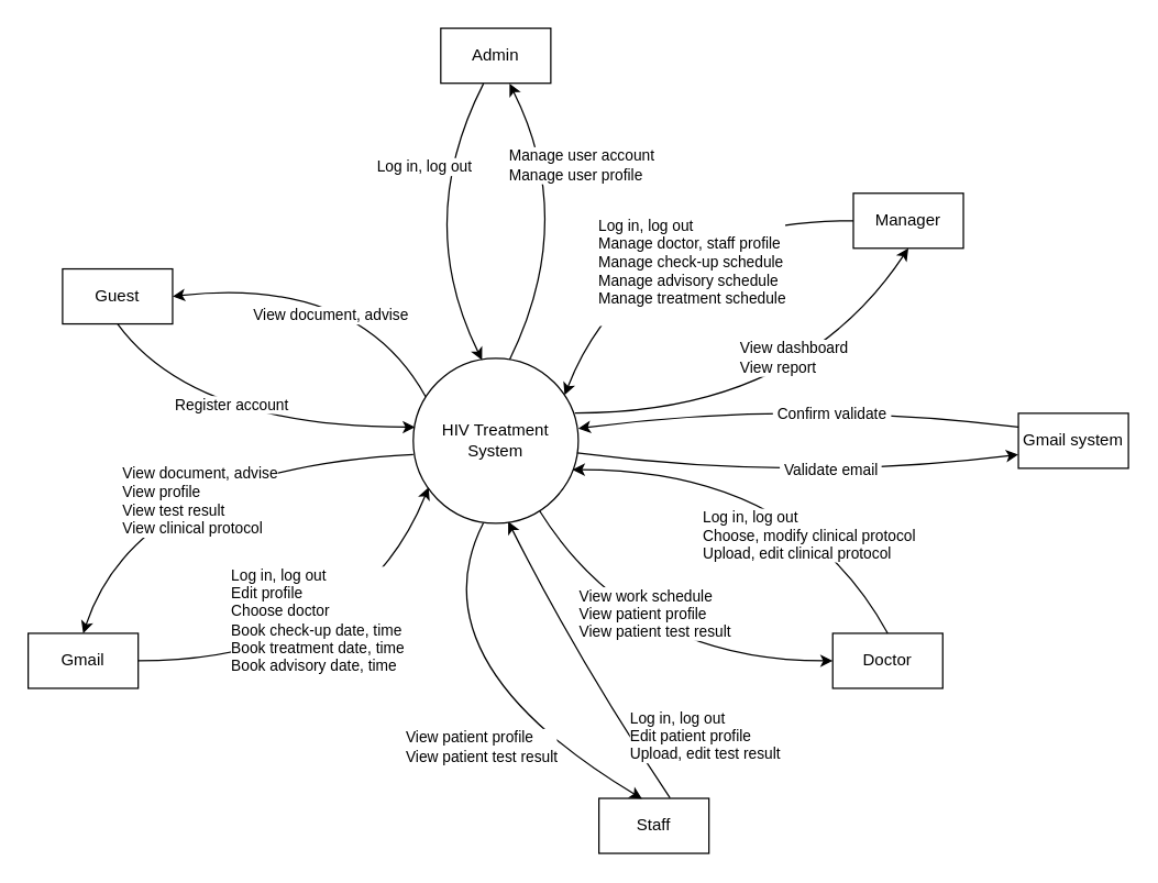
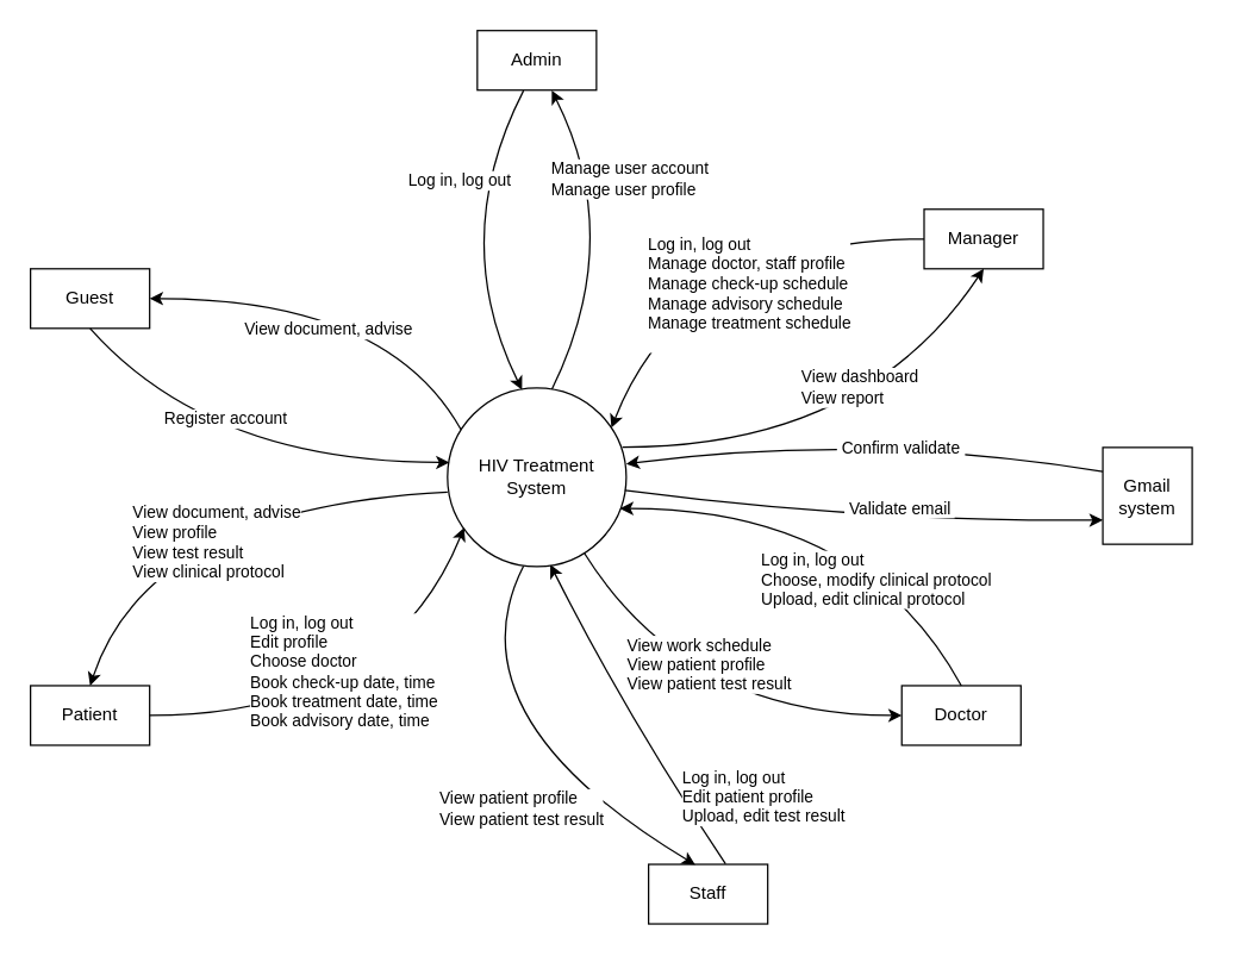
  <mxCell id="0" />
  <mxCell id="1" parent="0" />
  <mxCell id="2" value="" style="endArrow=classic;html=1;rounded=0;exitX=0.581;exitY=0.014;exitDx=0;exitDy=0;entryX=0.625;entryY=1.008;entryDx=0;entryDy=0;exitPerimeter=0;entryPerimeter=0;curved=1;" parent="1" source="11" target="10" edge="1"><mxGeometry width="50" height="50" relative="1" as="geometry"><mxPoint x="410" y="170" as="sourcePoint" /><mxPoint x="410" y="434" as="targetPoint" /><Array as="points"><mxPoint x="420" y="160" /></Array></mxGeometry></mxCell>
  <mxCell id="3" value="&lt;div&gt;&lt;span style=&quot;&quot;&gt;Manage user account&lt;/span&gt;&lt;/div&gt;&lt;div&gt;&lt;span style=&quot;&quot;&gt;Manage user profile&amp;nbsp;&lt;/span&gt;&lt;/div&gt;" style="edgeLabel;html=1;align=left;verticalAlign=middle;resizable=0;points=[];" parent="2" vertex="1" connectable="0"><mxGeometry x="0.661" relative="1" as="geometry"><mxPoint x="-19" y="25" as="offset" /></mxGeometry></mxCell>
  <mxCell id="4" value="" style="endArrow=classic;html=1;rounded=0;exitX=0.646;exitY=-0.008;exitDx=0;exitDy=0;entryX=0.575;entryY=0.989;entryDx=0;entryDy=0;entryPerimeter=0;exitPerimeter=0;curved=1;" parent="1" source="7" target="11" edge="1"><mxGeometry width="50" height="50" relative="1" as="geometry"><mxPoint x="420" y="490" as="sourcePoint" /><mxPoint x="470" y="440" as="targetPoint" /><Array as="points"><mxPoint x="420" y="480" /></Array></mxGeometry></mxCell>
- <mxCell id="5" value="Guest" style="rounded=0;whiteSpace=wrap;html=1;" parent="1" vertex="1"><mxGeometry x="45" y="195" width="80" height="40" as="geometry" /></mxCell>
- <mxCell id="6" value="Gmail" style="rounded=0;whiteSpace=wrap;html=1;" parent="1" vertex="1"><mxGeometry x="20" y="460" width="80" height="40" as="geometry" /></mxCell>
+ <mxCell id="5" value="Guest" style="rounded=0;whiteSpace=wrap;html=1;" parent="1" vertex="1"><mxGeometry x="20" y="180" width="80" height="40" as="geometry" /></mxCell>
+ <mxCell id="6" value="Patient" style="rounded=0;whiteSpace=wrap;html=1;" parent="1" vertex="1"><mxGeometry x="20" y="460" width="80" height="40" as="geometry" /></mxCell>
  <mxCell id="7" value="Staff" style="rounded=0;whiteSpace=wrap;html=1;" parent="1" vertex="1"><mxGeometry x="435" y="580" width="80" height="40" as="geometry" /></mxCell>
  <mxCell id="8" value="Doctor" style="rounded=0;whiteSpace=wrap;html=1;" parent="1" vertex="1"><mxGeometry x="605" y="460" width="80" height="40" as="geometry" /></mxCell>
  <mxCell id="9" value="Manager" style="rounded=0;whiteSpace=wrap;html=1;" parent="1" vertex="1"><mxGeometry x="620" y="140" width="80" height="40" as="geometry" /></mxCell>
  <mxCell id="10" value="Admin" style="rounded=0;whiteSpace=wrap;html=1;" parent="1" vertex="1"><mxGeometry x="320" y="20" width="80" height="40" as="geometry" /></mxCell>
  <mxCell id="11" value="HIV Treatment System" style="ellipse;whiteSpace=wrap;html=1;aspect=fixed;" parent="1" vertex="1"><mxGeometry x="300" y="260" width="120" height="120" as="geometry" /></mxCell>
  <mxCell id="12" value="" style="endArrow=classic;html=1;rounded=0;exitX=0;exitY=0.583;exitDx=0;exitDy=0;entryX=0.5;entryY=0;entryDx=0;entryDy=0;exitPerimeter=0;curved=1;" parent="1" source="11" target="6" edge="1"><mxGeometry width="50" height="50" relative="1" as="geometry"><mxPoint x="290" y="400" as="sourcePoint" /><mxPoint x="140" y="370" as="targetPoint" /><Array as="points"><mxPoint x="100" y="340" /></Array></mxGeometry></mxCell>
  <mxCell id="13" value="&lt;span style=&quot;text-align: center;&quot;&gt;View document,&lt;/span&gt;&lt;span style=&quot;color: light-dark(rgb(0, 0, 0), rgb(255, 255, 255)); text-align: center;&quot;&gt;&amp;nbsp;advise&lt;/span&gt;&lt;div&gt;View profile&lt;/div&gt;&lt;div&gt;View test result&lt;div&gt;View clinical protocol&lt;/div&gt;&lt;/div&gt;" style="edgeLabel;html=1;align=left;verticalAlign=middle;resizable=0;points=[];" parent="12" vertex="1" connectable="0"><mxGeometry x="0.274" y="-2" relative="1" as="geometry"><mxPoint x="-9" y="17" as="offset" /></mxGeometry></mxCell>
  <mxCell id="14" value="" style="endArrow=classic;html=1;rounded=0;entryX=0.5;entryY=1;entryDx=0;entryDy=0;exitX=0.979;exitY=0.331;exitDx=0;exitDy=0;exitPerimeter=0;strokeColor=default;curved=1;" parent="1" source="11" target="9" edge="1"><mxGeometry width="50" height="50" relative="1" as="geometry"><mxPoint x="450" y="300" as="sourcePoint" /><mxPoint x="560" y="190" as="targetPoint" /><Array as="points"><mxPoint x="580" y="300" /></Array></mxGeometry></mxCell>
  <mxCell id="15" value="View dashboard&amp;nbsp;&lt;div&gt;View report&lt;/div&gt;" style="edgeLabel;html=1;align=left;verticalAlign=middle;resizable=0;points=[];labelBorderColor=none;" parent="14" vertex="1" connectable="0"><mxGeometry x="0.42" y="-1" relative="1" as="geometry"><mxPoint x="-76" y="5" as="offset" /></mxGeometry></mxCell>
  <mxCell id="16" style="rounded=0;orthogonalLoop=1;jettySize=auto;html=1;entryX=0;entryY=0.5;entryDx=0;entryDy=0;curved=1;" parent="1" source="11" target="8" edge="1"><mxGeometry relative="1" as="geometry"><Array as="points"><mxPoint x="460" y="480" /></Array><mxPoint x="378.5" y="347.4" as="sourcePoint" /><mxPoint x="570" y="360" as="targetPoint" /></mxGeometry></mxCell>
  <mxCell id="17" value="View work schedule&lt;div&gt;View patient profile&lt;/div&gt;&lt;div&gt;&lt;div&gt;View patient test result&lt;/div&gt;&lt;/div&gt;" style="edgeLabel;html=1;align=left;verticalAlign=middle;resizable=0;points=[];" parent="16" vertex="1" connectable="0"><mxGeometry x="0.014" y="1" relative="1" as="geometry"><mxPoint x="-51" y="-34" as="offset" /></mxGeometry></mxCell>
  <mxCell id="18" value="" style="endArrow=classic;html=1;rounded=0;exitX=0.5;exitY=1;exitDx=0;exitDy=0;entryX=0.011;entryY=0.417;entryDx=0;entryDy=0;entryPerimeter=0;curved=1;" parent="1" source="5" target="11" edge="1"><mxGeometry width="50" height="50" relative="1" as="geometry"><mxPoint x="294" y="326" as="sourcePoint" /><mxPoint x="300" y="270" as="targetPoint" /><Array as="points"><mxPoint x="140" y="310" /></Array></mxGeometry></mxCell>
  <mxCell id="19" value="Register account" style="edgeLabel;html=1;align=center;verticalAlign=middle;resizable=0;points=[];" parent="18" vertex="1" connectable="0"><mxGeometry x="-0.605" y="-1" relative="1" as="geometry"><mxPoint x="54" y="18" as="offset" /></mxGeometry></mxCell>
  <mxCell id="20" value="" style="endArrow=classic;html=1;rounded=0;exitX=0.388;exitY=1.008;exitDx=0;exitDy=0;exitPerimeter=0;entryX=0.417;entryY=0.011;entryDx=0;entryDy=0;entryPerimeter=0;curved=1;" parent="1" source="10" target="11" edge="1"><mxGeometry width="50" height="50" relative="1" as="geometry"><mxPoint x="390" y="130" as="sourcePoint" /><mxPoint x="360" y="200" as="targetPoint" /><Array as="points"><mxPoint x="300" y="160" /></Array></mxGeometry></mxCell>
  <mxCell id="21" value="&lt;span style=&quot;color: rgb(0, 0, 0); background-color: rgb(255, 255, 255); float: none; display: inline !important;&quot;&gt;Log in, l&lt;/span&gt;&lt;span style=&quot;color: light-dark(rgb(0, 0, 0), rgb(237, 237, 237)); background-color: light-dark(rgb(255, 255, 255), rgb(18, 18, 18));&quot;&gt;og out&lt;/span&gt;" style="edgeLabel;html=1;align=left;verticalAlign=middle;resizable=0;points=[];" parent="20" vertex="1" connectable="0"><mxGeometry x="-0.394" y="-1" relative="1" as="geometry"><mxPoint x="-47" as="offset" /></mxGeometry></mxCell>
  <mxCell id="22" value="" style="endArrow=classic;html=1;rounded=0;entryX=0.917;entryY=0.223;entryDx=0;entryDy=0;exitX=0;exitY=0.5;exitDx=0;exitDy=0;entryPerimeter=0;curved=1;" parent="1" source="9" target="11" edge="1"><mxGeometry width="50" height="50" relative="1" as="geometry"><mxPoint x="884" y="170" as="sourcePoint" /><mxPoint x="640" y="331" as="targetPoint" /><Array as="points"><mxPoint x="460" y="160" /></Array></mxGeometry></mxCell>
  <mxCell id="23" value="&lt;div&gt;&lt;div style=&quot;color: rgb(0, 0, 0);&quot;&gt;&lt;span style=&quot;color: rgb(0, 0, 0); background-color: rgb(255, 255, 255); float: none; display: inline !important;&quot;&gt;Log in, l&lt;/span&gt;&lt;span style=&quot;color: light-dark(rgb(0, 0, 0), rgb(237, 237, 237)); background-color: light-dark(rgb(255, 255, 255), rgb(18, 18, 18));&quot;&gt;og out&lt;/span&gt;&lt;/div&gt;&lt;div style=&quot;color: rgb(0, 0, 0);&quot;&gt;&lt;span&gt;Manage doctor,&lt;span style=&quot;color: light-dark(rgb(0, 0, 0), rgb(255, 255, 255)); background-color: rgb(255, 255, 255);&quot;&gt;&amp;nbsp;staff profile&lt;/span&gt;&lt;/span&gt;&lt;/div&gt;&lt;div style=&quot;color: rgb(0, 0, 0);&quot;&gt;&lt;span style=&quot;background-color: light-dark(#ffffff, var(--ge-dark-color, #121212)); color: light-dark(rgb(0, 0, 0), rgb(255, 255, 255));&quot;&gt;Manage&amp;nbsp;&lt;/span&gt;&lt;span style=&quot;color: light-dark(rgb(0, 0, 0), rgb(255, 255, 255)); background-color: light-dark(#ffffff, var(--ge-dark-color, #121212));&quot;&gt;check-up&amp;nbsp;&lt;/span&gt;&lt;span style=&quot;background-color: light-dark(#ffffff, var(--ge-dark-color, #121212)); color: light-dark(rgb(0, 0, 0), rgb(255, 255, 255));&quot;&gt;schedule&lt;/span&gt;&lt;/div&gt;&lt;div style=&quot;color: rgb(0, 0, 0);&quot;&gt;&lt;div style=&quot;&quot;&gt;&lt;span style=&quot;color: light-dark(rgb(0, 0, 0), rgb(237, 237, 237)); background-color: light-dark(#ffffff, var(--ge-dark-color, #121212));&quot;&gt;Manage&amp;nbsp;&lt;/span&gt;&lt;span style=&quot;color: light-dark(rgb(0, 0, 0), rgb(255, 255, 255));&quot;&gt;advisory schedule&lt;/span&gt;&lt;/div&gt;&lt;div style=&quot;&quot;&gt;&lt;span style=&quot;color: light-dark(rgb(0, 0, 0), rgb(237, 237, 237)); background-color: light-dark(#ffffff, var(--ge-dark-color, #121212));&quot;&gt;Manage&amp;nbsp;&lt;/span&gt;&lt;span style=&quot;color: light-dark(rgb(0, 0, 0), rgb(255, 255, 255)); background-color: light-dark(#ffffff, var(--ge-dark-color, #121212));&quot;&gt;treatment schedule&lt;/span&gt;&lt;/div&gt;&lt;div&gt;&lt;span style=&quot;color: light-dark(rgb(0, 0, 0), rgb(255, 255, 255)); background-color: light-dark(#ffffff, var(--ge-dark-color, #121212));&quot;&gt;&lt;br&gt;&lt;/span&gt;&lt;/div&gt;&lt;/div&gt;&lt;/div&gt;" style="edgeLabel;html=1;align=left;verticalAlign=middle;resizable=0;points=[];" parent="22" vertex="1" connectable="0"><mxGeometry x="0.424" y="-1" relative="1" as="geometry"><mxPoint x="-7" y="-11" as="offset" /></mxGeometry></mxCell>
  <mxCell id="24" value="" style="endArrow=classic;html=1;rounded=0;exitX=1;exitY=0.5;exitDx=0;exitDy=0;entryX=0.093;entryY=0.782;entryDx=0;entryDy=0;entryPerimeter=0;curved=1;" parent="1" source="6" target="11" edge="1"><mxGeometry width="50" height="50" relative="1" as="geometry"><mxPoint x="220" y="510" as="sourcePoint" /><mxPoint x="310" y="380" as="targetPoint" /><Array as="points"><mxPoint x="260" y="480" /></Array></mxGeometry></mxCell>
  <mxCell id="25" value="Log in, log out&amp;nbsp; &amp;nbsp; &amp;nbsp; &amp;nbsp; &amp;nbsp;&lt;br&gt;Edit profile&lt;div&gt;&lt;span style=&quot;color: light-dark(rgb(0, 0, 0), rgb(255, 255, 255));&quot;&gt;Choose doctor&amp;nbsp;&lt;/span&gt;&amp;nbsp;&lt;br&gt;&lt;div&gt;&lt;span style=&quot;color: light-dark(rgb(0, 0, 0), rgb(255, 255, 255));&quot;&gt;Book check-up date, time&lt;/span&gt;&lt;/div&gt;&lt;div&gt;&lt;span style=&quot;color: light-dark(rgb(0, 0, 0), rgb(255, 255, 255));&quot;&gt;Book treatment date, time&lt;/span&gt;&lt;/div&gt;&lt;div&gt;Book advisory date, time&lt;/div&gt;&lt;/div&gt;" style="edgeLabel;html=1;align=left;verticalAlign=middle;resizable=0;points=[];" parent="24" vertex="1" connectable="0"><mxGeometry x="-0.526" y="-1" relative="1" as="geometry"><mxPoint x="-4" y="-31" as="offset" /></mxGeometry></mxCell>
  <mxCell id="26" value="" style="endArrow=classic;html=1;rounded=0;exitX=0.425;exitY=0.997;exitDx=0;exitDy=0;exitPerimeter=0;entryX=0.392;entryY=0.008;entryDx=0;entryDy=0;entryPerimeter=0;curved=1;" parent="1" source="11" target="7" edge="1"><mxGeometry width="50" height="50" relative="1" as="geometry"><mxPoint x="420" y="490" as="sourcePoint" /><mxPoint x="470" y="440" as="targetPoint" /><Array as="points"><mxPoint x="300" y="480" /></Array></mxGeometry></mxCell>
  <mxCell id="27" value="&lt;div style=&quot;&quot;&gt;&lt;div style=&quot;color: rgb(0, 0, 0);&quot;&gt;&lt;span style=&quot;color: rgb(0, 0, 0); background-color: rgb(255, 255, 255); float: none; display: inline !important;&quot;&gt;Log in, l&lt;/span&gt;&lt;span style=&quot;color: light-dark(rgb(0, 0, 0), rgb(237, 237, 237)); background-color: light-dark(rgb(255, 255, 255), rgb(18, 18, 18));&quot;&gt;og out&lt;/span&gt;&lt;/div&gt;Edit patient profile&lt;div style=&quot;color: rgb(0, 0, 0);&quot;&gt;&lt;span style=&quot;color: light-dark(rgb(0, 0, 0), rgb(237, 237, 237)); background-color: light-dark(#ffffff, var(--ge-dark-color, #121212));&quot;&gt;Upload, edit test result&lt;/span&gt;&lt;/div&gt;&lt;/div&gt;" style="edgeLabel;html=1;align=left;verticalAlign=middle;resizable=0;points=[];" parent="26" vertex="1" connectable="0"><mxGeometry x="0.56" relative="1" as="geometry"><mxPoint x="48" y="-11" as="offset" /></mxGeometry></mxCell>
  <mxCell id="28" value="View patient profile&lt;div&gt;&lt;span style=&quot;&quot;&gt;View patient test result&lt;/span&gt;&lt;/div&gt;" style="edgeLabel;html=1;align=left;verticalAlign=middle;resizable=0;points=[];" parent="26" vertex="1" connectable="0"><mxGeometry x="0.174" relative="1" as="geometry"><mxPoint x="-65" y="28" as="offset" /></mxGeometry></mxCell>
  <mxCell id="29" value="" style="endArrow=classic;html=1;rounded=0;exitX=0.5;exitY=0;exitDx=0;exitDy=0;entryX=0.965;entryY=0.675;entryDx=0;entryDy=0;entryPerimeter=0;curved=1;" parent="1" source="8" target="11" edge="1"><mxGeometry width="50" height="50" relative="1" as="geometry"><mxPoint x="530" y="450" as="sourcePoint" /><mxPoint x="580" y="400" as="targetPoint" /><Array as="points"><mxPoint x="580" y="341" /></Array></mxGeometry></mxCell>
  <mxCell id="30" value="&lt;div&gt;&lt;span style=&quot;color: rgb(0, 0, 0); background-color: rgb(255, 255, 255); float: none; display: inline !important;&quot;&gt;Log in, l&lt;/span&gt;&lt;span style=&quot;color: light-dark(rgb(0, 0, 0), rgb(237, 237, 237)); background-color: light-dark(rgb(255, 255, 255), rgb(18, 18, 18));&quot;&gt;og out&lt;/span&gt;&lt;/div&gt;&lt;div&gt;&lt;span style=&quot;background-color: light-dark(#ffffff, var(--ge-dark-color, #121212)); color: light-dark(rgb(0, 0, 0), rgb(255, 255, 255));&quot;&gt;Choose, modify c&lt;/span&gt;&lt;span style=&quot;background-color: light-dark(#ffffff, var(--ge-dark-color, #121212)); color: light-dark(rgb(0, 0, 0), rgb(255, 255, 255));&quot;&gt;linical protocol&lt;/span&gt;&lt;/div&gt;&lt;div&gt;&lt;span style=&quot;background-color: light-dark(#ffffff, var(--ge-dark-color, #121212)); color: light-dark(rgb(0, 0, 0), rgb(255, 255, 255));&quot;&gt;Upload, edit&amp;nbsp;&lt;/span&gt;&lt;span style=&quot;color: light-dark(rgb(0, 0, 0), rgb(255, 255, 255));&quot;&gt;c&lt;/span&gt;&lt;span style=&quot;color: light-dark(rgb(0, 0, 0), rgb(255, 255, 255));&quot;&gt;linical protocol&lt;/span&gt;&lt;/div&gt;" style="edgeLabel;html=1;align=left;verticalAlign=middle;resizable=0;points=[];" parent="29" vertex="1" connectable="0"><mxGeometry x="-0.647" y="1" relative="1" as="geometry"><mxPoint x="-110" y="-25" as="offset" /></mxGeometry></mxCell>
  <mxCell id="31" value="" style="endArrow=classic;html=1;rounded=0;exitX=0.075;exitY=0.233;exitDx=0;exitDy=0;exitPerimeter=0;entryX=1;entryY=0.5;entryDx=0;entryDy=0;curved=1;" parent="1" source="11" target="5" edge="1"><mxGeometry width="50" height="50" relative="1" as="geometry"><mxPoint x="290" y="230" as="sourcePoint" /><mxPoint x="290" y="120" as="targetPoint" /><Array as="points"><mxPoint x="260" y="200" /></Array></mxGeometry></mxCell>
  <mxCell id="32" value="&amp;nbsp;View document,&lt;span style=&quot;color: light-dark(rgb(0, 0, 0), rgb(255, 255, 255));&quot;&gt;&amp;nbsp;advise&amp;nbsp;&lt;/span&gt;" style="edgeLabel;html=1;align=center;verticalAlign=middle;resizable=0;points=[];" parent="31" vertex="1" connectable="0"><mxGeometry x="0.541" relative="1" as="geometry"><mxPoint x="60" y="20" as="offset" /></mxGeometry></mxCell>
- <mxCell id="33" value="Gmail system" style="rounded=0;whiteSpace=wrap;html=1;" parent="1" vertex="1"><mxGeometry x="740" y="300" width="80" height="40" as="geometry" /></mxCell>
+ <mxCell id="33" value="Gmail system" style="rounded=0;whiteSpace=wrap;html=1;" parent="1" vertex="1"><mxGeometry x="740" y="300" width="60" height="65" as="geometry" /></mxCell>
  <mxCell id="34" value="" style="endArrow=classic;html=1;rounded=0;entryX=1;entryY=0.426;entryDx=0;entryDy=0;exitX=0;exitY=0.25;exitDx=0;exitDy=0;entryPerimeter=0;curved=1;" parent="1" source="33" target="11" edge="1"><mxGeometry width="50" height="50" relative="1" as="geometry"><mxPoint x="660" y="429" as="sourcePoint" /><mxPoint x="860" y="300" as="targetPoint" /><Array as="points"><mxPoint x="580" y="290" /></Array></mxGeometry></mxCell>
  <mxCell id="35" value="" style="endArrow=classic;html=1;rounded=0;exitX=0.993;exitY=0.574;exitDx=0;exitDy=0;exitPerimeter=0;entryX=0;entryY=0.75;entryDx=0;entryDy=0;curved=1;" parent="1" source="11" target="33" edge="1"><mxGeometry width="50" height="50" relative="1" as="geometry"><mxPoint x="899" y="320" as="sourcePoint" /><mxPoint x="670" y="320" as="targetPoint" /><Array as="points"><mxPoint x="580" y="350" /></Array></mxGeometry></mxCell>
  <mxCell id="36" value="&amp;nbsp;Validate email&amp;nbsp;" style="edgeLabel;html=1;align=left;verticalAlign=middle;resizable=0;points=[];labelBorderColor=none;" parent="1" vertex="1" connectable="0"><mxGeometry x="565" y="340" as="geometry" /></mxCell>
  <mxCell id="37" value="&amp;nbsp;Confirm validate&amp;nbsp;" style="edgeLabel;html=1;align=left;verticalAlign=middle;resizable=0;points=[];labelBorderColor=none;" parent="1" vertex="1" connectable="0"><mxGeometry x="560" y="300" as="geometry" /></mxCell>
